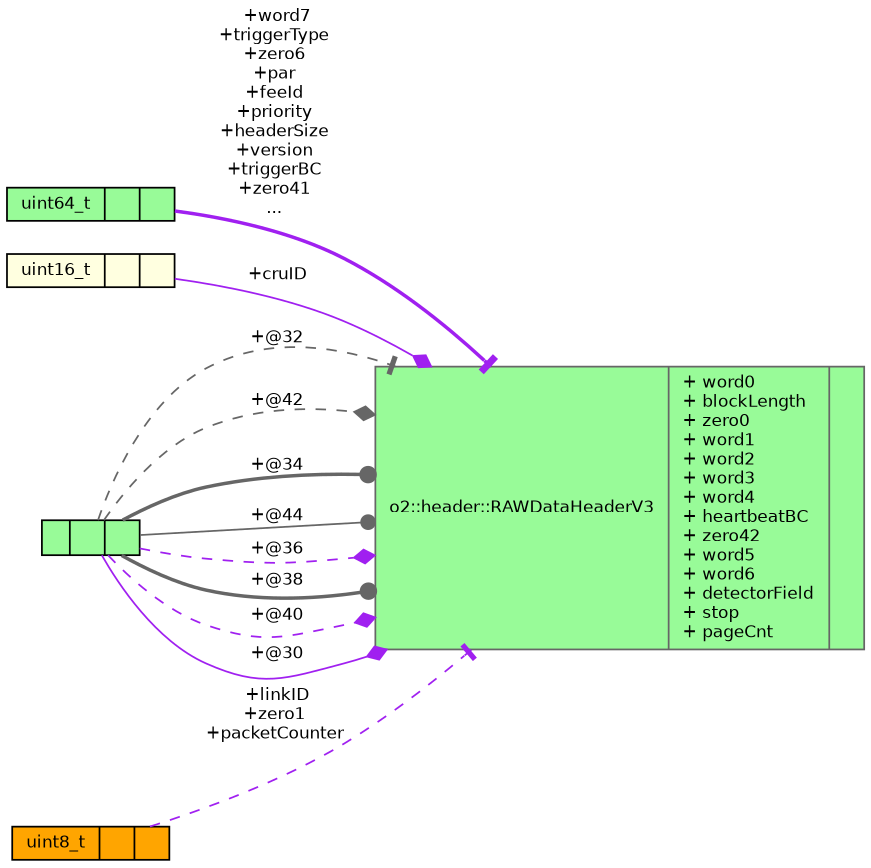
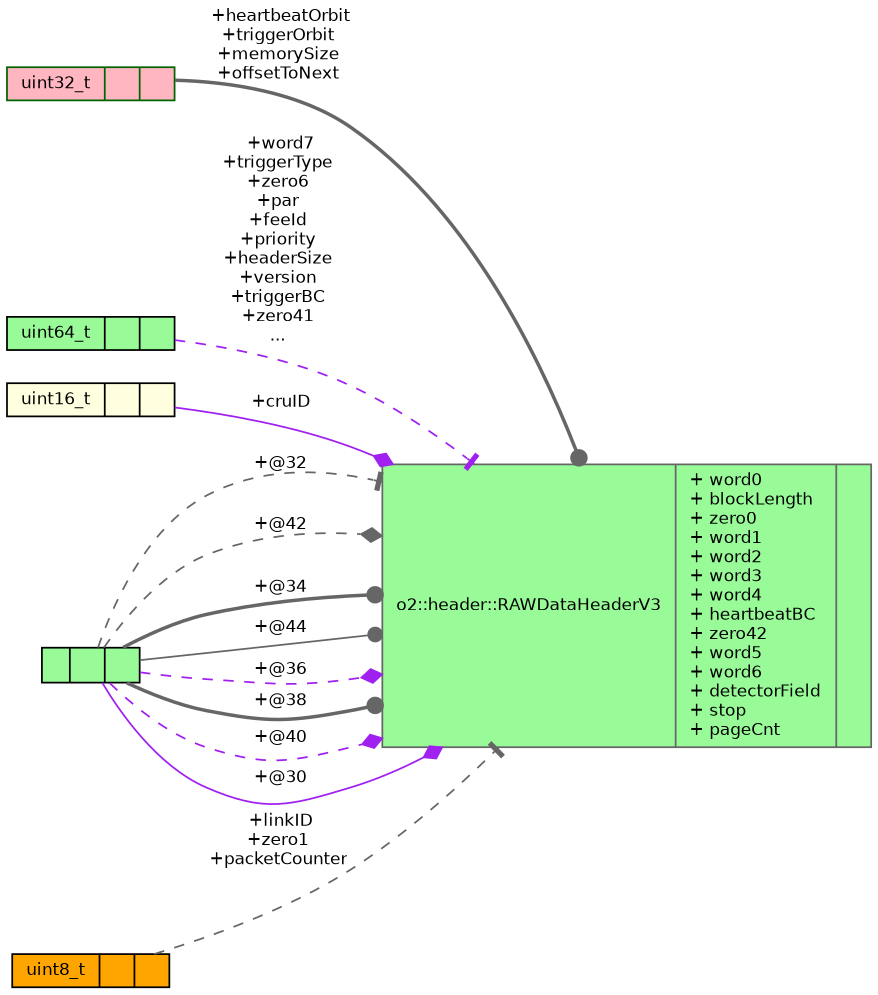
  digraph {
    rankdir=LR
    node [color=black fillcolor=palegreen fontname=Helvetica fontsize=10 shape=record style=filled]
    edge [arrowhead=diamond color=gray40 fontname=Helvetica fontsize=10 labelfontname=Helvetica labelfontsize=10 style=dashed]
    n1 [color=gray40 fontcolor=black height=0.2 label="{o2::header::RAWDataHeaderV3\n|+ word0\l+ blockLength\l+ zero0\l+ word1\l+ word2\l+ word3\l+ word4\l+ heartbeatBC\l+ zero42\l+ word5\l+ word6\l+ detectorField\l+ stop\l+ pageCnt\l|}" width=0.4]
+   n2 [color=darkgreen fillcolor=lightpink height=0.2 label="{uint32_t\n||}" width=0.4]
    n3 [height=0.2 label="{uint64_t\n||}" width=0.4]
    n4 [fillcolor=lightyellow height=0.2 label="{uint16_t\n||}" width=0.4]
    n5 [height=0.2 label="{\n||}" width=0.4]
    n6 [fillcolor=orange height=0.2 label="{uint8_t\n||}" width=0.4]
-   n3 -> n1 [arrowhead=tee color=purple label=" +word7\n+triggerType\n+zero6\n+par\n+feeId\n+priority\n+headerSize\n+version\n+triggerBC\n+zero41\n..." style=bold]
+   n2 -> n1 [arrowhead=dot label=" +heartbeatOrbit\n+triggerOrbit\n+memorySize\n+offsetToNext" style=bold]
+   n3 -> n1 [arrowhead=tee color=purple label=" +word7\n+triggerType\n+zero6\n+par\n+feeId\n+priority\n+headerSize\n+version\n+triggerBC\n+zero41\n..."]
    n4 -> n1 [color=purple label=" +cruID" style=solid]
    n5 -> n1 [arrowhead=tee label=" +@32"]
    n5 -> n1 [label=" +@42"]
    n5 -> n1 [arrowhead=dot label=" +@34" style=bold]
    n5 -> n1 [arrowhead=dot label=" +@44" style=solid]
    n5 -> n1 [color=purple label=" +@36"]
    n5 -> n1 [arrowhead=dot label=" +@38" style=bold]
    n5 -> n1 [color=purple label=" +@40"]
    n5 -> n1 [color=purple label=" +@30" style=solid]
-   n6 -> n1 [arrowhead=tee color=purple label=" +linkID\n+zero1\n+packetCounter"]
+   n6 -> n1 [arrowhead=tee label=" +linkID\n+zero1\n+packetCounter"]
  }
